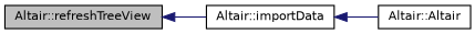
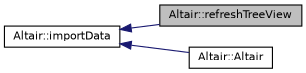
  digraph {
    rankdir=LR
    node [color=black fillcolor=white fontname=Helvetica fontsize=10 shape=record style=filled]
    edge [color=midnightblue dir=back fontname=Helvetica fontsize=10 labelfontname=Helvetica labelfontsize=10 style=solid]
    n1 [fillcolor=grey75 fontcolor=black height=0.2 label="Altair::refreshTreeView" width=0.4]
    n2 [height=0.2 label="Altair::importData" width=0.4]
    n3 [height=0.2 label="Altair::Altair" width=0.4]
-   n1 -> n2
+   n2 -> n1
    n2 -> n3
  }
